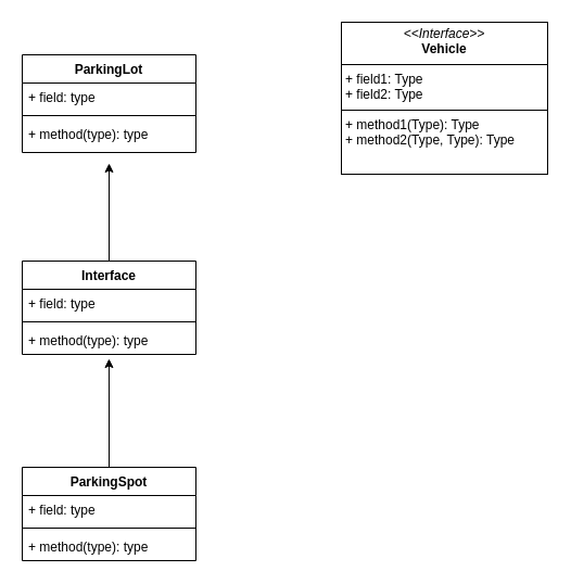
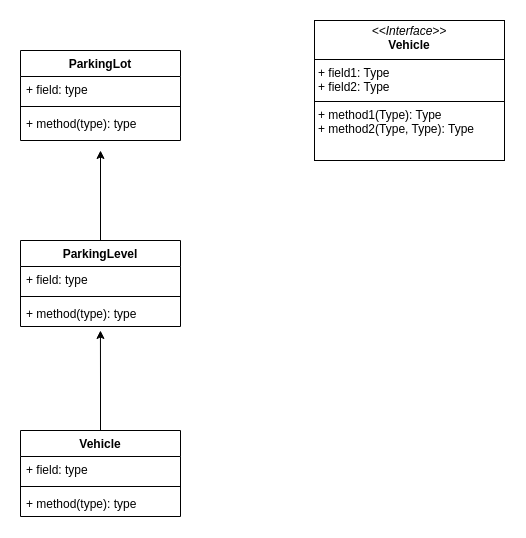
  <mxCell id="0" />
  <mxCell id="1" parent="0" />
  <mxCell id="2" value="&lt;p style=&quot;margin:0px;margin-top:4px;text-align:center;&quot;&gt;&lt;i&gt;&amp;lt;&amp;lt;Interface&amp;gt;&amp;gt;&lt;/i&gt;&lt;br&gt;&lt;b&gt;Vehicle&lt;/b&gt;&lt;/p&gt;&lt;hr size=&quot;1&quot; style=&quot;border-style:solid;&quot;&gt;&lt;p style=&quot;margin:0px;margin-left:4px;&quot;&gt;+ field1: Type&lt;br&gt;+ field2: Type&lt;/p&gt;&lt;hr size=&quot;1&quot; style=&quot;border-style:solid;&quot;&gt;&lt;p style=&quot;margin:0px;margin-left:4px;&quot;&gt;+ method1(Type): Type&lt;br&gt;+ method2(Type, Type): Type&lt;/p&gt;" style="verticalAlign=top;align=left;overflow=fill;html=1;whiteSpace=wrap;" vertex="1" parent="1"><mxGeometry x="314" y="20" width="190" height="140" as="geometry" /></mxCell>
  <mxCell id="3" value="ParkingLot" style="swimlane;fontStyle=1;align=center;verticalAlign=top;childLayout=stackLayout;horizontal=1;startSize=26;horizontalStack=0;resizeParent=1;resizeParentMax=0;resizeLast=0;collapsible=1;marginBottom=0;whiteSpace=wrap;html=1;" vertex="1" parent="1"><mxGeometry x="20" y="50" width="160" height="90" as="geometry" /></mxCell>
  <mxCell id="4" value="+ field: type" style="text;strokeColor=none;fillColor=none;align=left;verticalAlign=top;spacingLeft=4;spacingRight=4;overflow=hidden;rotatable=0;points=[[0,0.5],[1,0.5]];portConstraint=eastwest;whiteSpace=wrap;html=1;" vertex="1" parent="3"><mxGeometry y="26" width="160" height="26" as="geometry" /></mxCell>
  <mxCell id="5" value="" style="line;strokeWidth=1;fillColor=none;align=left;verticalAlign=middle;spacingTop=-1;spacingLeft=3;spacingRight=3;rotatable=0;labelPosition=right;points=[];portConstraint=eastwest;strokeColor=inherit;" vertex="1" parent="3"><mxGeometry y="52" width="160" height="8" as="geometry" /></mxCell>
  <mxCell id="6" value="+ method(type): type" style="text;strokeColor=none;fillColor=none;align=left;verticalAlign=top;spacingLeft=4;spacingRight=4;overflow=hidden;rotatable=0;points=[[0,0.5],[1,0.5]];portConstraint=eastwest;whiteSpace=wrap;html=1;" vertex="1" parent="3"><mxGeometry y="60" width="160" height="30" as="geometry" /></mxCell>
  <mxCell id="7" style="edgeStyle=orthogonalEdgeStyle;rounded=0;orthogonalLoop=1;jettySize=auto;html=1;" edge="1" parent="1" source="8"><mxGeometry relative="1" as="geometry"><mxPoint x="100" y="150" as="targetPoint" /></mxGeometry></mxCell>
- <mxCell id="8" value="Interface" style="swimlane;fontStyle=1;align=center;verticalAlign=top;childLayout=stackLayout;horizontal=1;startSize=26;horizontalStack=0;resizeParent=1;resizeParentMax=0;resizeLast=0;collapsible=1;marginBottom=0;whiteSpace=wrap;html=1;" vertex="1" parent="1"><mxGeometry x="20" y="240" width="160" height="86" as="geometry" /></mxCell>
+ <mxCell id="8" value="ParkingLevel" style="swimlane;fontStyle=1;align=center;verticalAlign=top;childLayout=stackLayout;horizontal=1;startSize=26;horizontalStack=0;resizeParent=1;resizeParentMax=0;resizeLast=0;collapsible=1;marginBottom=0;whiteSpace=wrap;html=1;" vertex="1" parent="1"><mxGeometry x="20" y="240" width="160" height="86" as="geometry" /></mxCell>
  <mxCell id="9" value="+ field: type" style="text;strokeColor=none;fillColor=none;align=left;verticalAlign=top;spacingLeft=4;spacingRight=4;overflow=hidden;rotatable=0;points=[[0,0.5],[1,0.5]];portConstraint=eastwest;whiteSpace=wrap;html=1;" vertex="1" parent="8"><mxGeometry y="26" width="160" height="26" as="geometry" /></mxCell>
  <mxCell id="10" value="" style="line;strokeWidth=1;fillColor=none;align=left;verticalAlign=middle;spacingTop=-1;spacingLeft=3;spacingRight=3;rotatable=0;labelPosition=right;points=[];portConstraint=eastwest;strokeColor=inherit;" vertex="1" parent="8"><mxGeometry y="52" width="160" height="8" as="geometry" /></mxCell>
  <mxCell id="11" value="+ method(type): type" style="text;strokeColor=none;fillColor=none;align=left;verticalAlign=top;spacingLeft=4;spacingRight=4;overflow=hidden;rotatable=0;points=[[0,0.5],[1,0.5]];portConstraint=eastwest;whiteSpace=wrap;html=1;" vertex="1" parent="8"><mxGeometry y="60" width="160" height="26" as="geometry" /></mxCell>
  <mxCell id="12" style="edgeStyle=orthogonalEdgeStyle;rounded=0;orthogonalLoop=1;jettySize=auto;html=1;exitX=0.5;exitY=0;exitDx=0;exitDy=0;" edge="1" parent="1" source="13"><mxGeometry relative="1" as="geometry"><mxPoint x="99.947" y="330" as="targetPoint" /></mxGeometry></mxCell>
- <mxCell id="13" value="ParkingSpot" style="swimlane;fontStyle=1;align=center;verticalAlign=top;childLayout=stackLayout;horizontal=1;startSize=26;horizontalStack=0;resizeParent=1;resizeParentMax=0;resizeLast=0;collapsible=1;marginBottom=0;whiteSpace=wrap;html=1;" vertex="1" parent="1"><mxGeometry x="20" y="430" width="160" height="86" as="geometry" /></mxCell>
+ <mxCell id="13" value="Vehicle" style="swimlane;fontStyle=1;align=center;verticalAlign=top;childLayout=stackLayout;horizontal=1;startSize=26;horizontalStack=0;resizeParent=1;resizeParentMax=0;resizeLast=0;collapsible=1;marginBottom=0;whiteSpace=wrap;html=1;" vertex="1" parent="1"><mxGeometry x="20" y="430" width="160" height="86" as="geometry" /></mxCell>
  <mxCell id="14" value="+ field: type" style="text;strokeColor=none;fillColor=none;align=left;verticalAlign=top;spacingLeft=4;spacingRight=4;overflow=hidden;rotatable=0;points=[[0,0.5],[1,0.5]];portConstraint=eastwest;whiteSpace=wrap;html=1;" vertex="1" parent="13"><mxGeometry y="26" width="160" height="26" as="geometry" /></mxCell>
  <mxCell id="15" value="" style="line;strokeWidth=1;fillColor=none;align=left;verticalAlign=middle;spacingTop=-1;spacingLeft=3;spacingRight=3;rotatable=0;labelPosition=right;points=[];portConstraint=eastwest;strokeColor=inherit;" vertex="1" parent="13"><mxGeometry y="52" width="160" height="8" as="geometry" /></mxCell>
  <mxCell id="16" value="+ method(type): type" style="text;strokeColor=none;fillColor=none;align=left;verticalAlign=top;spacingLeft=4;spacingRight=4;overflow=hidden;rotatable=0;points=[[0,0.5],[1,0.5]];portConstraint=eastwest;whiteSpace=wrap;html=1;" vertex="1" parent="13"><mxGeometry y="60" width="160" height="26" as="geometry" /></mxCell>
